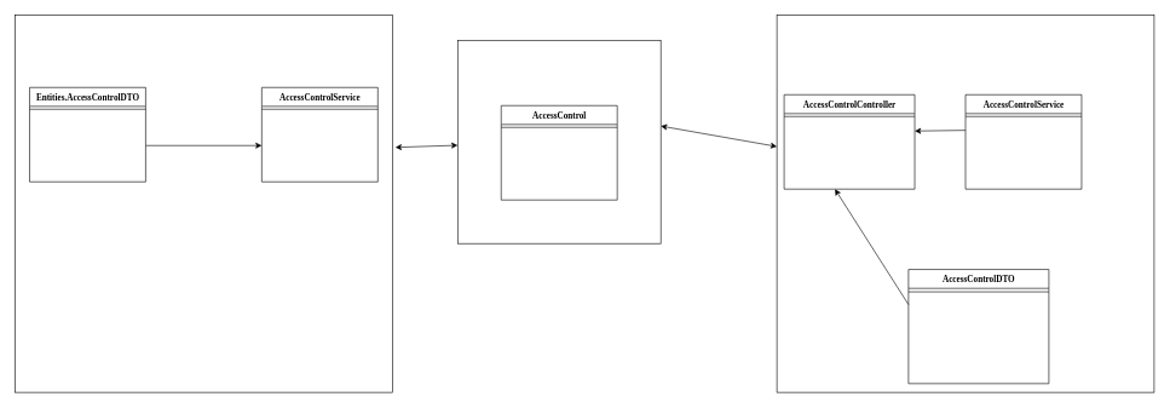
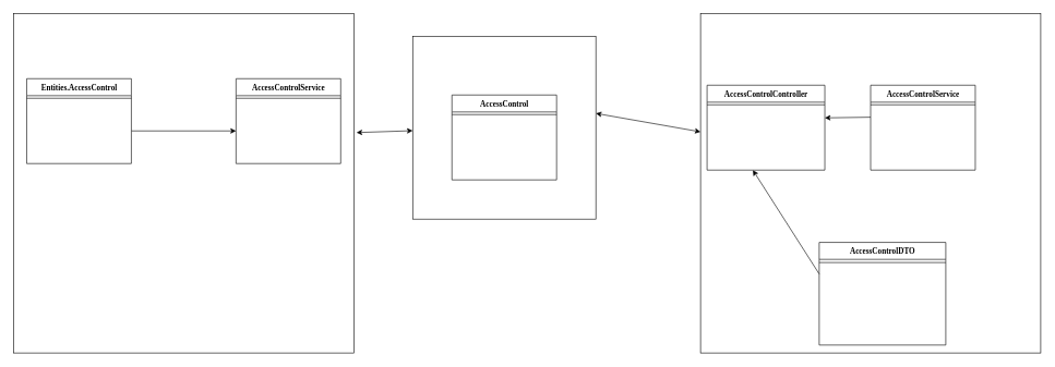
  <mxCell id="0" />
  <mxCell id="1" parent="0" />
  <mxCell id="2" style="edgeStyle=elbowEdgeStyle;html=1;labelBackgroundColor=none;startFill=0;startSize=8;endArrow=open;endFill=0;endSize=16;fontFamily=Verdana;fontSize=12;elbow=vertical;dashed=1;" parent="1" target="9" edge="1"><mxGeometry relative="1" as="geometry"><mxPoint x="1290" y="22" as="sourcePoint" /></mxGeometry></mxCell>
  <mxCell id="3" value="" style="whiteSpace=wrap;html=1;aspect=fixed;" vertex="1" parent="1"><mxGeometry x="1070" y="20" width="520" height="520" as="geometry" /></mxCell>
  <mxCell id="4" value="" style="endArrow=classic;html=1;rounded=0;" edge="1" parent="3"><mxGeometry width="50" height="50" relative="1" as="geometry"><mxPoint x="260" y="159" as="sourcePoint" /><mxPoint x="190" y="160" as="targetPoint" /></mxGeometry></mxCell>
  <mxCell id="5" value="AccessControlDTO" style="swimlane;html=1;fontStyle=1;align=center;verticalAlign=top;childLayout=stackLayout;horizontal=1;startSize=26;horizontalStack=0;resizeParent=1;resizeLast=0;collapsible=1;marginBottom=0;swimlaneFillColor=#ffffff;rounded=0;shadow=0;comic=0;labelBackgroundColor=none;strokeWidth=1;fillColor=none;fontFamily=Verdana;fontSize=12" vertex="1" parent="3"><mxGeometry x="181.395" y="350.698" width="193.488" height="157.209" as="geometry" /></mxCell>
  <mxCell id="6" value="" style="line;html=1;strokeWidth=1;fillColor=none;align=left;verticalAlign=middle;spacingTop=-1;spacingLeft=3;spacingRight=3;rotatable=0;labelPosition=right;points=[];portConstraint=eastwest;" vertex="1" parent="5"><mxGeometry y="26" width="193.488" height="9.674" as="geometry" /></mxCell>
  <mxCell id="7" value="" style="endArrow=classic;startArrow=classic;html=1;rounded=0;fontSize=17;exitX=1;exitY=0.422;exitDx=0;exitDy=0;exitPerimeter=0;" edge="1" parent="3" source="20"><mxGeometry width="50" height="50" relative="1" as="geometry"><mxPoint x="-181.395" y="181.395" as="sourcePoint" /><mxPoint y="181.395" as="targetPoint" /></mxGeometry></mxCell>
  <mxCell id="8" value="" style="endArrow=classic;html=1;rounded=0;" edge="1" parent="3"><mxGeometry width="50" height="50" relative="1" as="geometry"><mxPoint x="181.395" y="399.07" as="sourcePoint" /><mxPoint x="80" y="240" as="targetPoint" /></mxGeometry></mxCell>
  <mxCell id="9" value="AccessControlService" style="swimlane;html=1;fontStyle=1;align=center;verticalAlign=top;childLayout=stackLayout;horizontal=1;startSize=26;horizontalStack=0;resizeParent=1;resizeLast=0;collapsible=1;marginBottom=0;swimlaneFillColor=#ffffff;rounded=0;shadow=0;comic=0;labelBackgroundColor=none;strokeWidth=1;fillColor=none;fontFamily=Verdana;fontSize=12" parent="1" vertex="1"><mxGeometry x="1330" y="130" width="160" height="130" as="geometry" /></mxCell>
  <mxCell id="10" value="" style="line;html=1;strokeWidth=1;fillColor=none;align=left;verticalAlign=middle;spacingTop=-1;spacingLeft=3;spacingRight=3;rotatable=0;labelPosition=right;points=[];portConstraint=eastwest;" parent="9" vertex="1"><mxGeometry y="26" width="160" height="8" as="geometry" /></mxCell>
  <mxCell id="11" value="AccessControlController" style="swimlane;html=1;fontStyle=1;align=center;verticalAlign=top;childLayout=stackLayout;horizontal=1;startSize=26;horizontalStack=0;resizeParent=1;resizeLast=0;collapsible=1;marginBottom=0;swimlaneFillColor=#ffffff;rounded=0;shadow=0;comic=0;labelBackgroundColor=none;strokeWidth=1;fillColor=none;fontFamily=Verdana;fontSize=12" vertex="1" parent="1"><mxGeometry x="1080" y="130" width="180" height="130" as="geometry" /></mxCell>
  <mxCell id="12" value="" style="line;html=1;strokeWidth=1;fillColor=none;align=left;verticalAlign=middle;spacingTop=-1;spacingLeft=3;spacingRight=3;rotatable=0;labelPosition=right;points=[];portConstraint=eastwest;" vertex="1" parent="11"><mxGeometry y="26" width="180" height="8" as="geometry" /></mxCell>
  <mxCell id="13" style="edgeStyle=elbowEdgeStyle;html=1;labelBackgroundColor=none;startFill=0;startSize=8;endArrow=open;endFill=0;endSize=16;fontFamily=Verdana;fontSize=12;elbow=vertical;dashed=1;" edge="1" parent="1" target="16"><mxGeometry relative="1" as="geometry"><mxPoint x="240" y="22" as="sourcePoint" /></mxGeometry></mxCell>
  <mxCell id="14" value="" style="whiteSpace=wrap;html=1;aspect=fixed;" vertex="1" parent="1"><mxGeometry x="20" y="20" width="520" height="520" as="geometry" /></mxCell>
  <mxCell id="15" value="" style="endArrow=classic;html=1;rounded=0;" edge="1" parent="14"><mxGeometry width="50" height="50" relative="1" as="geometry"><mxPoint x="180" y="180" as="sourcePoint" /><mxPoint x="340" y="180" as="targetPoint" /></mxGeometry></mxCell>
  <mxCell id="16" value="AccessControlService" style="swimlane;html=1;fontStyle=1;align=center;verticalAlign=top;childLayout=stackLayout;horizontal=1;startSize=26;horizontalStack=0;resizeParent=1;resizeLast=0;collapsible=1;marginBottom=0;swimlaneFillColor=#ffffff;rounded=0;shadow=0;comic=0;labelBackgroundColor=none;strokeWidth=1;fillColor=none;fontFamily=Verdana;fontSize=12" vertex="1" parent="14"><mxGeometry x="340" y="100" width="160" height="130" as="geometry" /></mxCell>
  <mxCell id="17" value="" style="line;html=1;strokeWidth=1;fillColor=none;align=left;verticalAlign=middle;spacingTop=-1;spacingLeft=3;spacingRight=3;rotatable=0;labelPosition=right;points=[];portConstraint=eastwest;" vertex="1" parent="16"><mxGeometry y="26" width="160" height="8" as="geometry" /></mxCell>
- <mxCell id="18" value="Entities.AccessControlDTO" style="swimlane;html=1;fontStyle=1;align=center;verticalAlign=top;childLayout=stackLayout;horizontal=1;startSize=26;horizontalStack=0;resizeParent=1;resizeLast=0;collapsible=1;marginBottom=0;swimlaneFillColor=#ffffff;rounded=0;shadow=0;comic=0;labelBackgroundColor=none;strokeWidth=1;fillColor=none;fontFamily=Verdana;fontSize=12" vertex="1" parent="1"><mxGeometry x="40" y="120" width="160" height="130" as="geometry" /></mxCell>
+ <mxCell id="18" value="Entities.AccessControl" style="swimlane;html=1;fontStyle=1;align=center;verticalAlign=top;childLayout=stackLayout;horizontal=1;startSize=26;horizontalStack=0;resizeParent=1;resizeLast=0;collapsible=1;marginBottom=0;swimlaneFillColor=#ffffff;rounded=0;shadow=0;comic=0;labelBackgroundColor=none;strokeWidth=1;fillColor=none;fontFamily=Verdana;fontSize=12" vertex="1" parent="1"><mxGeometry x="40" y="120" width="160" height="130" as="geometry" /></mxCell>
  <mxCell id="19" value="" style="line;html=1;strokeWidth=1;fillColor=none;align=left;verticalAlign=middle;spacingTop=-1;spacingLeft=3;spacingRight=3;rotatable=0;labelPosition=right;points=[];portConstraint=eastwest;" vertex="1" parent="18"><mxGeometry y="26" width="160" height="8" as="geometry" /></mxCell>
  <mxCell id="20" value="" style="whiteSpace=wrap;html=1;aspect=fixed;" vertex="1" parent="1"><mxGeometry x="630" y="55" width="280" height="280" as="geometry" /></mxCell>
  <mxCell id="21" value="AccessControl" style="swimlane;html=1;fontStyle=1;align=center;verticalAlign=top;childLayout=stackLayout;horizontal=1;startSize=26;horizontalStack=0;resizeParent=1;resizeLast=0;collapsible=1;marginBottom=0;swimlaneFillColor=#ffffff;rounded=0;shadow=0;comic=0;labelBackgroundColor=none;strokeWidth=1;fillColor=none;fontFamily=Verdana;fontSize=12" vertex="1" parent="1"><mxGeometry x="690" y="145" width="160" height="130" as="geometry" /></mxCell>
  <mxCell id="22" value="" style="line;html=1;strokeWidth=1;fillColor=none;align=left;verticalAlign=middle;spacingTop=-1;spacingLeft=3;spacingRight=3;rotatable=0;labelPosition=right;points=[];portConstraint=eastwest;" vertex="1" parent="21"><mxGeometry y="26" width="160" height="8" as="geometry" /></mxCell>
  <mxCell id="23" value="" style="endArrow=classic;startArrow=classic;html=1;rounded=0;fontSize=17;exitX=1.008;exitY=0.351;exitDx=0;exitDy=0;exitPerimeter=0;" edge="1" parent="1" source="14" target="20"><mxGeometry width="50" height="50" relative="1" as="geometry"><mxPoint x="503.721" y="225.581" as="sourcePoint" /><mxPoint x="564.186" y="165.116" as="targetPoint" /></mxGeometry></mxCell>
